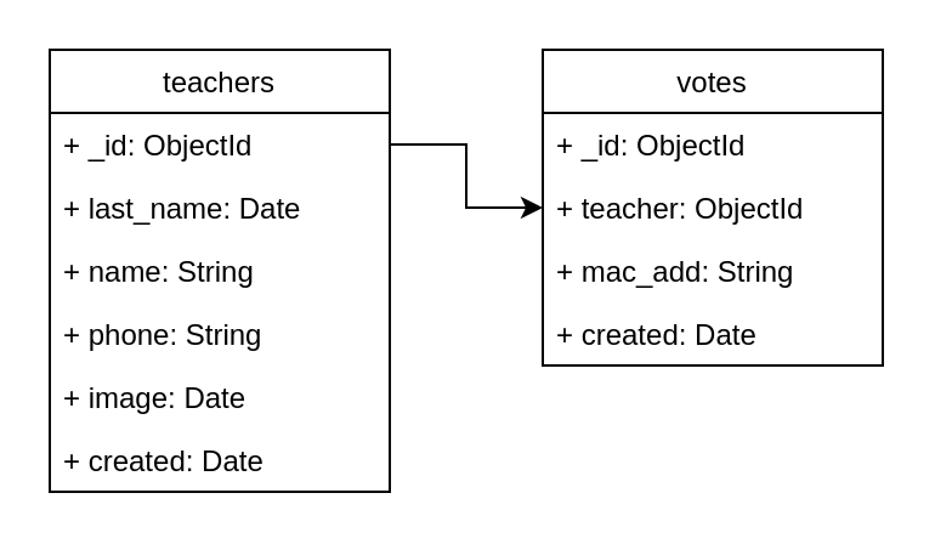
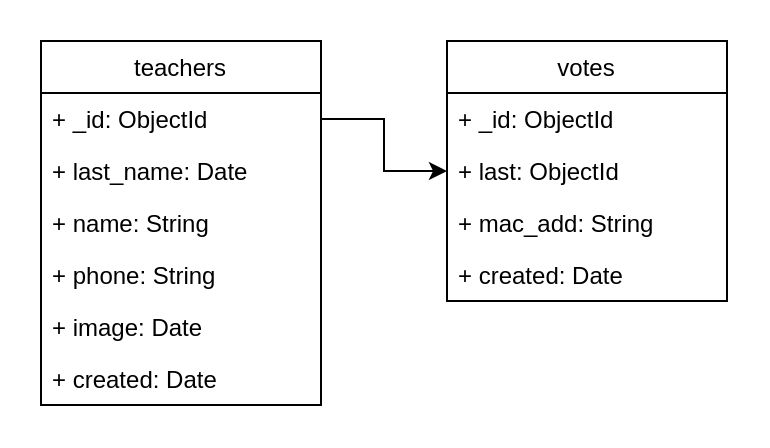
  <mxCell id="0" />
  <mxCell id="1" parent="0" />
  <mxCell id="2" value="teachers" style="swimlane;fontStyle=0;childLayout=stackLayout;horizontal=1;startSize=26;horizontalStack=0;resizeParent=1;resizeParentMax=0;resizeLast=0;collapsible=1;marginBottom=0;" vertex="1" parent="1"><mxGeometry x="20" y="20" width="140" height="182" as="geometry" /></mxCell>
  <mxCell id="3" value="+ _id: ObjectId" style="text;strokeColor=none;fillColor=none;align=left;verticalAlign=top;spacingLeft=4;spacingRight=4;overflow=hidden;rotatable=0;points=[[0,0.5],[1,0.5]];portConstraint=eastwest;" vertex="1" parent="2"><mxGeometry y="26" width="140" height="26" as="geometry" /></mxCell>
  <mxCell id="4" value="+ last_name: Date" style="text;strokeColor=none;fillColor=none;align=left;verticalAlign=top;spacingLeft=4;spacingRight=4;overflow=hidden;rotatable=0;points=[[0,0.5],[1,0.5]];portConstraint=eastwest;" vertex="1" parent="2"><mxGeometry y="52" width="140" height="26" as="geometry" /></mxCell>
  <mxCell id="5" value="+ name: String" style="text;strokeColor=none;fillColor=none;align=left;verticalAlign=top;spacingLeft=4;spacingRight=4;overflow=hidden;rotatable=0;points=[[0,0.5],[1,0.5]];portConstraint=eastwest;" vertex="1" parent="2"><mxGeometry y="78" width="140" height="26" as="geometry" /></mxCell>
  <mxCell id="6" value="+ phone: String&#10;" style="text;strokeColor=none;fillColor=none;align=left;verticalAlign=top;spacingLeft=4;spacingRight=4;overflow=hidden;rotatable=0;points=[[0,0.5],[1,0.5]];portConstraint=eastwest;" vertex="1" parent="2"><mxGeometry y="104" width="140" height="26" as="geometry" /></mxCell>
  <mxCell id="7" value="+ image: Date&#10;" style="text;strokeColor=none;fillColor=none;align=left;verticalAlign=top;spacingLeft=4;spacingRight=4;overflow=hidden;rotatable=0;points=[[0,0.5],[1,0.5]];portConstraint=eastwest;" vertex="1" parent="2"><mxGeometry y="130" width="140" height="26" as="geometry" /></mxCell>
  <mxCell id="8" value="+ created: Date" style="text;strokeColor=none;fillColor=none;align=left;verticalAlign=top;spacingLeft=4;spacingRight=4;overflow=hidden;rotatable=0;points=[[0,0.5],[1,0.5]];portConstraint=eastwest;" vertex="1" parent="2"><mxGeometry y="156" width="140" height="26" as="geometry" /></mxCell>
  <mxCell id="9" value="votes" style="swimlane;fontStyle=0;childLayout=stackLayout;horizontal=1;startSize=26;horizontalStack=0;resizeParent=1;resizeParentMax=0;resizeLast=0;collapsible=1;marginBottom=0;" vertex="1" parent="1"><mxGeometry x="223" y="20" width="140" height="130" as="geometry" /></mxCell>
  <mxCell id="10" value="+ _id: ObjectId" style="text;strokeColor=none;fillColor=none;align=left;verticalAlign=top;spacingLeft=4;spacingRight=4;overflow=hidden;rotatable=0;points=[[0,0.5],[1,0.5]];portConstraint=eastwest;" vertex="1" parent="9"><mxGeometry y="26" width="140" height="26" as="geometry" /></mxCell>
- <mxCell id="11" value="+ teacher: ObjectId" style="text;strokeColor=none;fillColor=none;align=left;verticalAlign=top;spacingLeft=4;spacingRight=4;overflow=hidden;rotatable=0;points=[[0,0.5],[1,0.5]];portConstraint=eastwest;" vertex="1" parent="9"><mxGeometry y="52" width="140" height="26" as="geometry" /></mxCell>
+ <mxCell id="11" value="+ last: ObjectId" style="text;strokeColor=none;fillColor=none;align=left;verticalAlign=top;spacingLeft=4;spacingRight=4;overflow=hidden;rotatable=0;points=[[0,0.5],[1,0.5]];portConstraint=eastwest;" vertex="1" parent="9"><mxGeometry y="52" width="140" height="26" as="geometry" /></mxCell>
  <mxCell id="12" value="+ mac_add: String" style="text;strokeColor=none;fillColor=none;align=left;verticalAlign=top;spacingLeft=4;spacingRight=4;overflow=hidden;rotatable=0;points=[[0,0.5],[1,0.5]];portConstraint=eastwest;" vertex="1" parent="9"><mxGeometry y="78" width="140" height="26" as="geometry" /></mxCell>
  <mxCell id="13" value="+ created: Date" style="text;strokeColor=none;fillColor=none;align=left;verticalAlign=top;spacingLeft=4;spacingRight=4;overflow=hidden;rotatable=0;points=[[0,0.5],[1,0.5]];portConstraint=eastwest;" vertex="1" parent="9"><mxGeometry y="104" width="140" height="26" as="geometry" /></mxCell>
  <mxCell id="14" style="edgeStyle=orthogonalEdgeStyle;rounded=0;orthogonalLoop=1;jettySize=auto;html=1;exitX=1;exitY=0.5;exitDx=0;exitDy=0;entryX=0;entryY=0.5;entryDx=0;entryDy=0;" edge="1" parent="1" source="3" target="11"><mxGeometry relative="1" as="geometry" /></mxCell>
